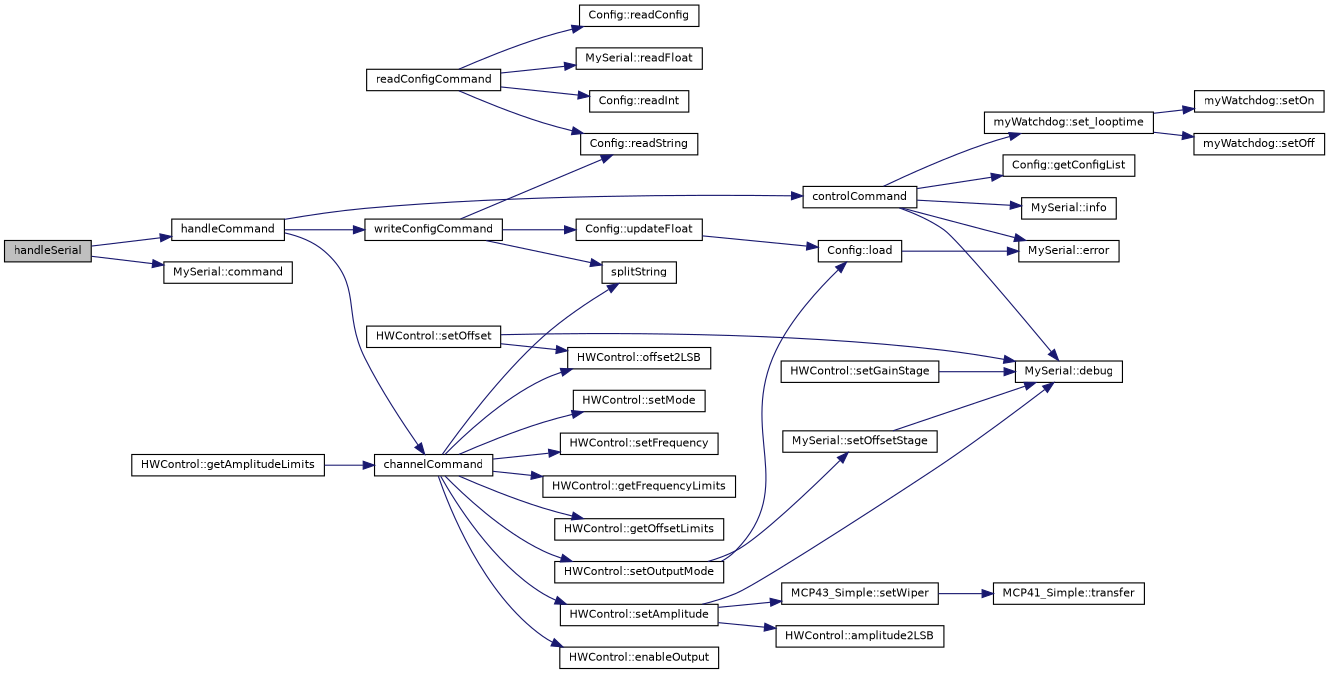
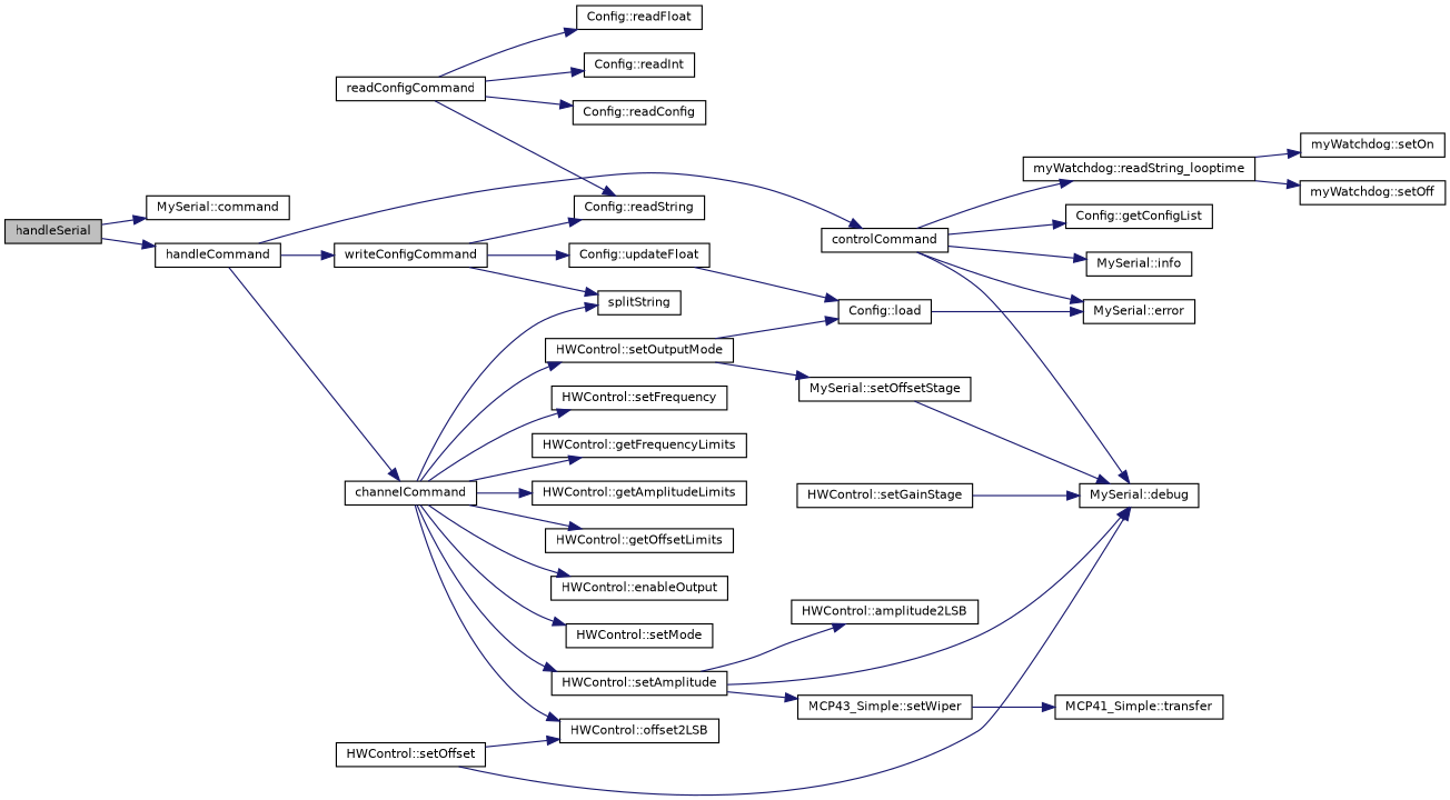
  digraph {
    rankdir=LR
    node [color=black fillcolor=white fontname=Helvetica fontsize=10 shape=record style=filled]
    edge [color=midnightblue fontname=Helvetica fontsize=10 labelfontname=Helvetica labelfontsize=10 style=solid]
    n1 [fillcolor=grey75 fontcolor=black height=0.2 label=handleSerial width=0.4]
    n2 [height=0.2 label="MySerial::command" width=0.4]
    n3 [height=0.2 label=handleCommand width=0.4]
    n4 [height=0.2 label=writeConfigCommand width=0.4]
    n5 [height=0.2 label=controlCommand width=0.4]
    n6 [height=0.2 label=channelCommand width=0.4]
    n7 [height=0.2 label=readConfigCommand width=0.4]
    n8 [height=0.2 label="Config::readConfig" width=0.4]
-   n9 [height=0.2 label="MySerial::readFloat" width=0.4]
+   n9 [height=0.2 label="Config::readFloat" width=0.4]
    n10 [height=0.2 label="Config::readString" width=0.4]
    n11 [height=0.2 label="Config::readInt" width=0.4]
    n12 [height=0.2 label=splitString width=0.4]
    n13 [height=0.2 label="Config::updateFloat" width=0.4]
    n14 [height=0.2 label="MySerial::error" width=0.4]
-   n15 [height=0.2 label="myWatchdog::set_looptime" width=0.4]
+   n15 [height=0.2 label="myWatchdog::readString_looptime" width=0.4]
    n16 [height=0.2 label="Config::getConfigList" width=0.4]
    n17 [height=0.2 label="MySerial::debug" width=0.4]
    n18 [height=0.2 label="MySerial::info" width=0.4]
    n19 [height=0.2 label="HWControl::setAmplitude" width=0.4]
    n20 [height=0.2 label="HWControl::setFrequency" width=0.4]
    n21 [height=0.2 label="HWControl::getFrequencyLimits" width=0.4]
    n22 [height=0.2 label="HWControl::getAmplitudeLimits" width=0.4]
    n23 [height=0.2 label="HWControl::getOffsetLimits" width=0.4]
    n24 [height=0.2 label="HWControl::enableOutput" width=0.4]
    n25 [height=0.2 label="HWControl::setMode" width=0.4]
    n26 [height=0.2 label="HWControl::setOutputMode" width=0.4]
    n27 [height=0.2 label="HWControl::offset2LSB" width=0.4]
    n28 [height=0.2 label="Config::load" width=0.4]
    n29 [height=0.2 label="myWatchdog::setOn" width=0.4]
    n30 [height=0.2 label="myWatchdog::setOff" width=0.4]
    n31 [height=0.2 label="HWControl::amplitude2LSB" width=0.4]
    n32 [height=0.2 label="MCP43_Simple::setWiper" width=0.4]
    n33 [height=0.2 label="HWControl::setOffset" width=0.4]
    n34 [height=0.2 label="MySerial::setOffsetStage" width=0.4]
    n35 [height=0.2 label="MCP41_Simple::transfer" width=0.4]
    n36 [height=0.2 label="HWControl::setGainStage" width=0.4]
    n1 -> n2
    n1 -> n3
    n3 -> n4
    n3 -> n5
    n3 -> n6
    n4 -> n10
    n4 -> n12
    n4 -> n13
    n5 -> n14
    n5 -> n15
    n5 -> n16
    n5 -> n17
    n5 -> n18
    n6 -> n12
    n6 -> n19
    n6 -> n20
    n6 -> n21
-   n22 -> n6
+   n6 -> n22
    n6 -> n23
    n6 -> n24
    n6 -> n25
    n6 -> n26
    n6 -> n27
    n7 -> n8
    n7 -> n9
    n7 -> n10
    n7 -> n11
    n13 -> n28
    n15 -> n29
    n15 -> n30
    n19 -> n17
    n19 -> n31
    n19 -> n32
    n26 -> n28
    n26 -> n34
    n28 -> n14
    n32 -> n35
    n33 -> n17
    n33 -> n27
    n34 -> n17
    n36 -> n17
  }
